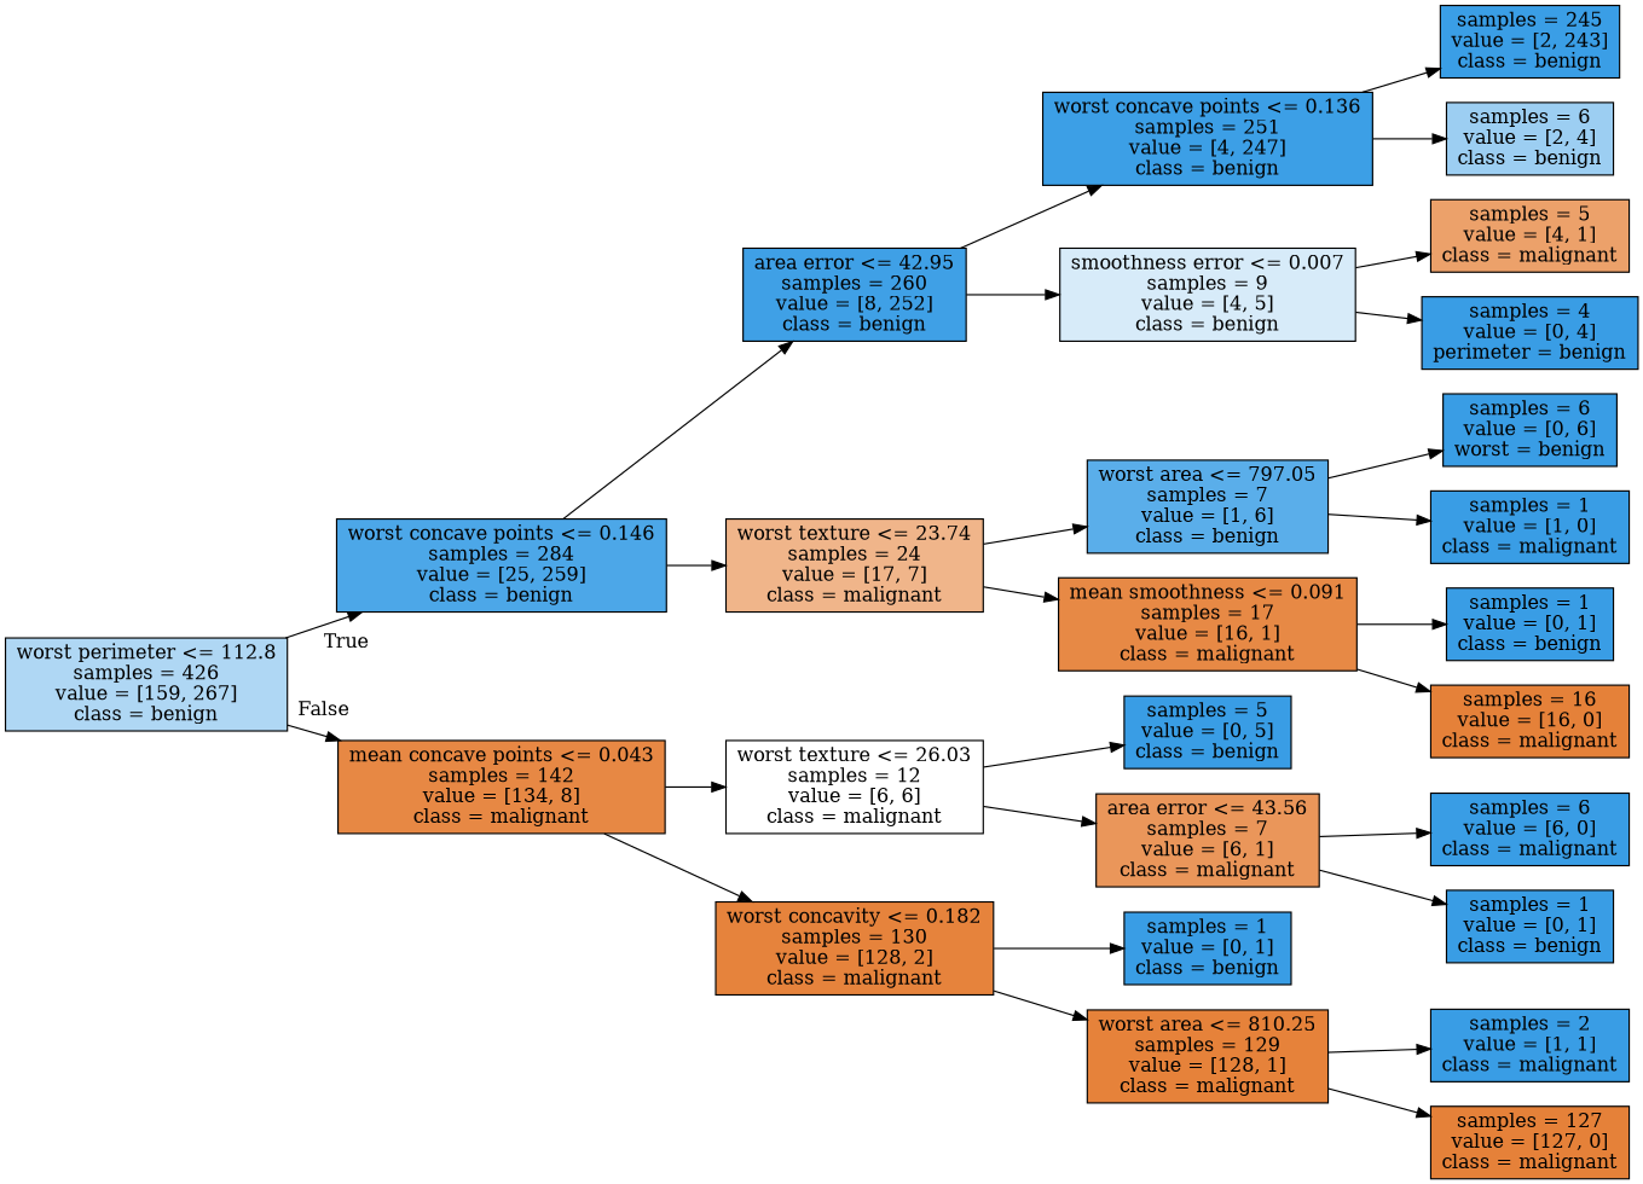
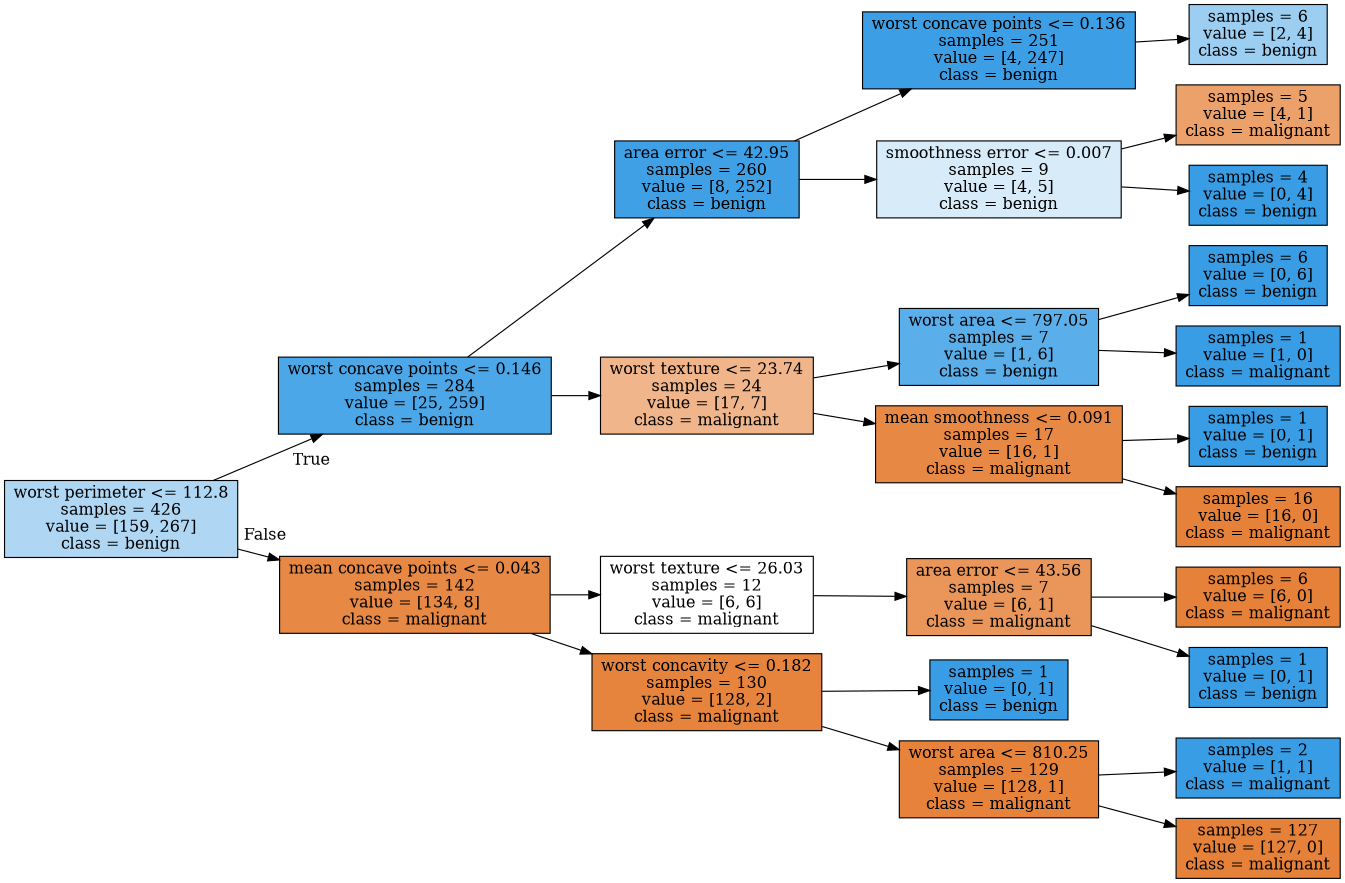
  digraph {
    rankdir=LR
    node [color=black fillcolor="#399de5ff" shape=box style=filled]
    n1 [fillcolor="#399de567" label="worst perimeter <= 112.8\nsamples = 426\nvalue = [159, 267]\nclass = benign"]
    n2 [fillcolor="#399de5e6" label="worst concave points <= 0.146\nsamples = 284\nvalue = [25, 259]\nclass = benign"]
    n3 [fillcolor="#e58139f0" label="mean concave points <= 0.043\nsamples = 142\nvalue = [134, 8]\nclass = malignant"]
    n4 [fillcolor="#399de5f7" label="area error <= 42.95\nsamples = 260\nvalue = [8, 252]\nclass = benign"]
    n5 [fillcolor="#e5813996" label="worst texture <= 23.74\nsamples = 24\nvalue = [17, 7]\nclass = malignant"]
    n6 [fillcolor="#e5813900" label="worst texture <= 26.03\nsamples = 12\nvalue = [6, 6]\nclass = malignant"]
    n7 [fillcolor="#e58139fb" label="worst concavity <= 0.182\nsamples = 130\nvalue = [128, 2]\nclass = malignant"]
    n8 [fillcolor="#399de5fb" label="worst concave points <= 0.136\nsamples = 251\nvalue = [4, 247]\nclass = benign"]
    n9 [fillcolor="#399de533" label="smoothness error <= 0.007\nsamples = 9\nvalue = [4, 5]\nclass = benign"]
    n10 [fillcolor="#399de5d4" label="worst area <= 797.05\nsamples = 7\nvalue = [1, 6]\nclass = benign"]
    n11 [fillcolor="#e58139ef" label="mean smoothness <= 0.091\nsamples = 17\nvalue = [16, 1]\nclass = malignant"]
-   n12 [fillcolor="#399de5fd" label="samples = 245\nvalue = [2, 243]\nclass = benign"]
    n13 [fillcolor="#399de57f" label="samples = 6\nvalue = [2, 4]\nclass = benign"]
    n14 [fillcolor="#e58139bf" label="samples = 5\nvalue = [4, 1]\nclass = malignant"]
-   n15 [label="samples = 4\nvalue = [0, 4]\nperimeter = benign"]
-   n16 [label="samples = 6\nvalue = [0, 6]\nworst = benign"]
+   n15 [label="samples = 4\nvalue = [0, 4]\nclass = benign"]
+   n16 [label="samples = 6\nvalue = [0, 6]\nclass = benign"]
    n17 [label="samples = 1\nvalue = [1, 0]\nclass = malignant"]
    n18 [label="samples = 1\nvalue = [0, 1]\nclass = benign"]
    n19 [fillcolor="#e58139ff" label="samples = 16\nvalue = [16, 0]\nclass = malignant"]
-   n20 [label="samples = 5\nvalue = [0, 5]\nclass = benign"]
    n21 [fillcolor="#e58139d4" label="area error <= 43.56\nsamples = 7\nvalue = [6, 1]\nclass = malignant"]
    n22 [label="samples = 1\nvalue = [0, 1]\nclass = benign"]
    n23 [fillcolor="#e58139fd" label="worst area <= 810.25\nsamples = 129\nvalue = [128, 1]\nclass = malignant"]
-   n24 [label="samples = 6\nvalue = [6, 0]\nclass = malignant"]
+   n24 [fillcolor="#e58139ff" label="samples = 6\nvalue = [6, 0]\nclass = malignant"]
    n25 [label="samples = 1\nvalue = [0, 1]\nclass = benign"]
    n26 [label="samples = 2\nvalue = [1, 1]\nclass = malignant"]
    n27 [fillcolor="#e58139ff" label="samples = 127\nvalue = [127, 0]\nclass = malignant"]
    n1 -> n2 [headlabel=True labelangle=45 labeldistance=2.5]
    n1 -> n3 [headlabel=False labelangle=-45 labeldistance=2.5]
    n2 -> n4
    n2 -> n5
    n3 -> n6
    n3 -> n7
    n4 -> n8
    n4 -> n9
    n5 -> n10
    n5 -> n11
-   n6 -> n20
    n6 -> n21
    n7 -> n22
    n7 -> n23
-   n8 -> n12
    n8 -> n13
    n9 -> n14
    n9 -> n15
    n10 -> n16
    n10 -> n17
    n11 -> n18
    n11 -> n19
    n21 -> n24
    n21 -> n25
    n23 -> n26
    n23 -> n27
  }
